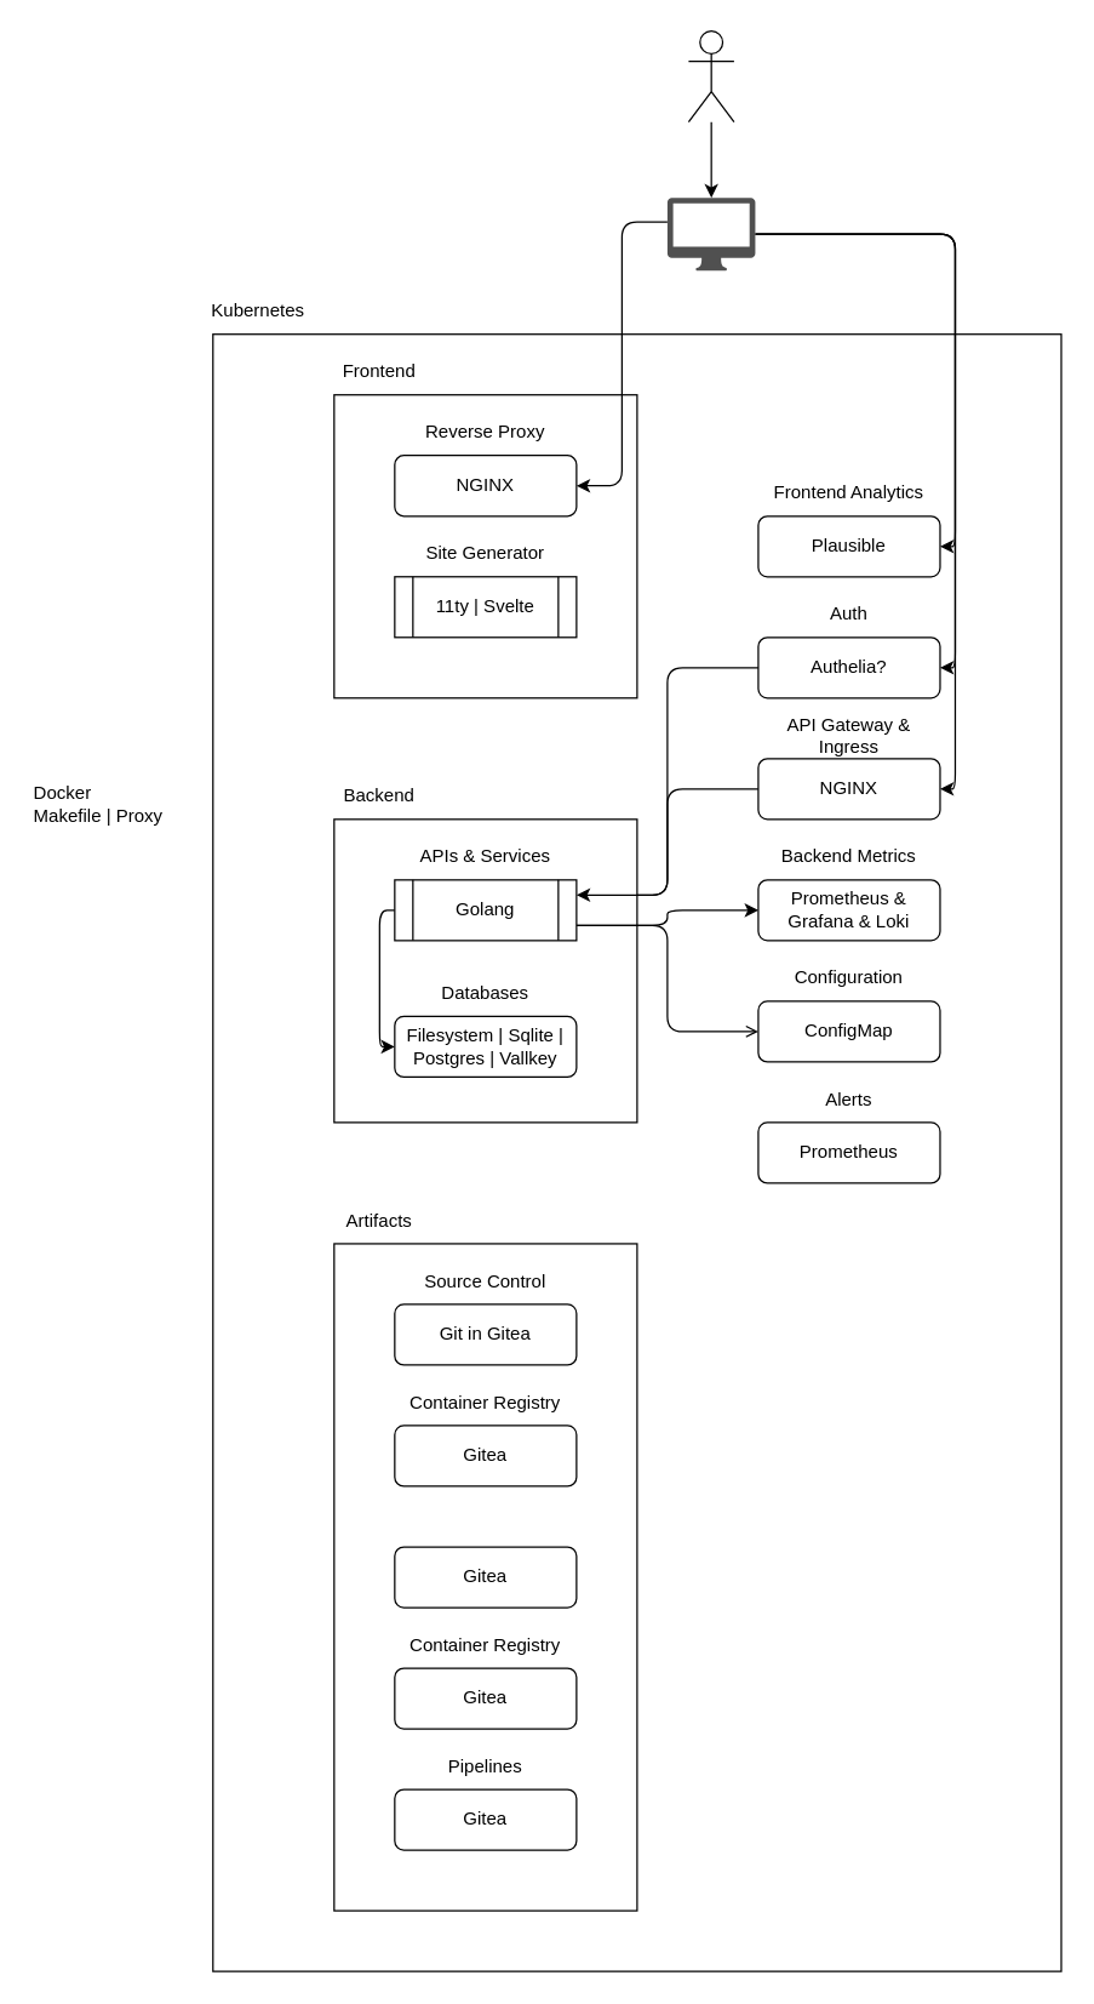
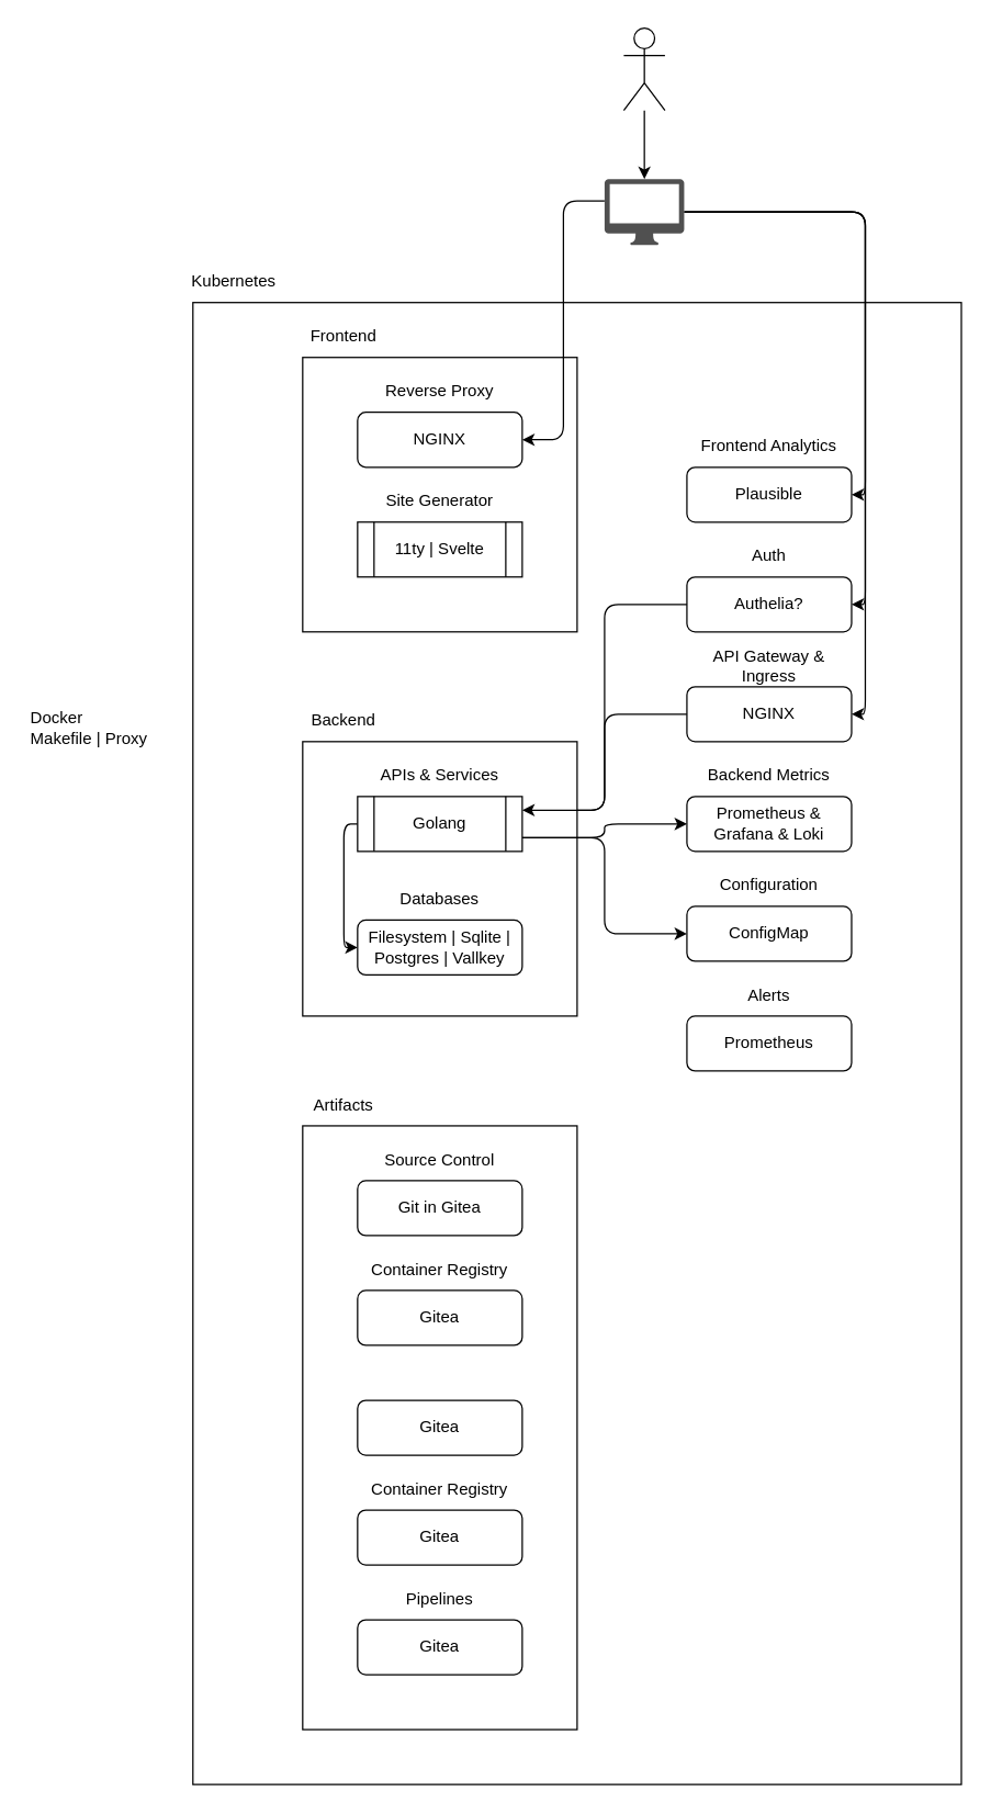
  <mxCell id="0" />
  <mxCell id="1" parent="0" />
  <mxCell id="2" value="Kubernetes" style="text;html=1;strokeColor=none;fillColor=none;align=center;verticalAlign=middle;whiteSpace=wrap;rounded=0;" parent="1" vertex="1"><mxGeometry x="140" y="190" width="60" height="30" as="geometry" /></mxCell>
  <mxCell id="3" style="edgeStyle=orthogonalEdgeStyle;html=1;entryX=1;entryY=0.5;entryDx=0;entryDy=0;" parent="1" source="49" target="13" edge="1"><mxGeometry relative="1" as="geometry"><mxPoint x="470" y="130" as="sourcePoint" /></mxGeometry></mxCell>
  <mxCell id="4" style="edgeStyle=orthogonalEdgeStyle;html=1;entryX=1;entryY=0.5;entryDx=0;entryDy=0;" parent="1" source="49" target="18" edge="1"><mxGeometry relative="1" as="geometry"><mxPoint x="700" y="470" as="targetPoint" /><mxPoint x="470" y="130" as="sourcePoint" /></mxGeometry></mxCell>
  <mxCell id="5" style="edgeStyle=orthogonalEdgeStyle;html=1;entryX=1;entryY=0.5;entryDx=0;entryDy=0;" parent="1" source="49" target="21" edge="1"><mxGeometry relative="1" as="geometry"><mxPoint x="470" y="130" as="sourcePoint" /></mxGeometry></mxCell>
  <mxCell id="6" value="" style="rounded=0;whiteSpace=wrap;html=1;fillColor=none;" parent="1" vertex="1"><mxGeometry x="140" y="220" width="560" height="1080" as="geometry" /></mxCell>
  <mxCell id="7" value="" style="rounded=0;whiteSpace=wrap;html=1;fillColor=default;" parent="1" vertex="1"><mxGeometry x="220" y="260" width="200" height="200" as="geometry" /></mxCell>
  <mxCell id="8" value="Frontend" style="text;html=1;strokeColor=none;fillColor=none;align=center;verticalAlign=middle;whiteSpace=wrap;rounded=0;" parent="1" vertex="1"><mxGeometry x="220" y="230" width="60" height="30" as="geometry" /></mxCell>
  <mxCell id="9" value="NGINX" style="rounded=1;whiteSpace=wrap;html=1;" parent="1" vertex="1"><mxGeometry x="260" y="300" width="120" height="40" as="geometry" /></mxCell>
  <mxCell id="10" value="11ty | Svelte" style="shape=process;whiteSpace=wrap;html=1;backgroundOutline=1;fillColor=default;" parent="1" vertex="1"><mxGeometry x="260" y="380" width="120" height="40" as="geometry" /></mxCell>
  <mxCell id="11" style="edgeStyle=orthogonalEdgeStyle;html=1;exitX=0;exitY=0.333;exitDx=0;exitDy=0;exitPerimeter=0;entryX=1;entryY=0.5;entryDx=0;entryDy=0;" parent="1" source="49" target="9" edge="1"><mxGeometry relative="1" as="geometry"><mxPoint x="440" y="130" as="sourcePoint" /></mxGeometry></mxCell>
  <mxCell id="12" value="Prometheus &amp;amp; Grafana &amp;amp; Loki" style="rounded=1;whiteSpace=wrap;html=1;" parent="1" vertex="1"><mxGeometry x="500" y="580" width="120" height="40" as="geometry" /></mxCell>
  <mxCell id="13" value="Plausible" style="rounded=1;whiteSpace=wrap;html=1;" parent="1" vertex="1"><mxGeometry x="500" y="340" width="120" height="40" as="geometry" /></mxCell>
  <mxCell id="14" value="Reverse Proxy" style="text;html=1;strokeColor=none;fillColor=none;align=center;verticalAlign=middle;whiteSpace=wrap;rounded=0;" parent="1" vertex="1"><mxGeometry x="260" y="270" width="120" height="30" as="geometry" /></mxCell>
  <mxCell id="15" value="Site Generator" style="text;html=1;strokeColor=none;fillColor=none;align=center;verticalAlign=middle;whiteSpace=wrap;rounded=0;" parent="1" vertex="1"><mxGeometry x="260" y="350" width="120" height="30" as="geometry" /></mxCell>
  <mxCell id="16" value="Frontend Analytics" style="text;html=1;strokeColor=none;fillColor=none;align=center;verticalAlign=middle;whiteSpace=wrap;rounded=0;" parent="1" vertex="1"><mxGeometry x="500" y="310" width="120" height="30" as="geometry" /></mxCell>
  <mxCell id="17" value="Backend Metrics" style="text;html=1;strokeColor=none;fillColor=none;align=center;verticalAlign=middle;whiteSpace=wrap;rounded=0;" parent="1" vertex="1"><mxGeometry x="500" y="550" width="120" height="30" as="geometry" /></mxCell>
  <mxCell id="18" value="Authelia?" style="rounded=1;whiteSpace=wrap;html=1;" parent="1" vertex="1"><mxGeometry x="500" y="420" width="120" height="40" as="geometry" /></mxCell>
  <mxCell id="19" value="Auth" style="text;html=1;strokeColor=none;fillColor=none;align=center;verticalAlign=middle;whiteSpace=wrap;rounded=0;" parent="1" vertex="1"><mxGeometry x="500" y="390" width="120" height="30" as="geometry" /></mxCell>
  <mxCell id="20" style="edgeStyle=orthogonalEdgeStyle;html=1;exitX=0;exitY=0.5;exitDx=0;exitDy=0;entryX=1;entryY=0.25;entryDx=0;entryDy=0;" parent="1" source="21" target="28" edge="1"><mxGeometry relative="1" as="geometry" /></mxCell>
  <mxCell id="21" value="NGINX" style="rounded=1;whiteSpace=wrap;html=1;" parent="1" vertex="1"><mxGeometry x="500" y="500" width="120" height="40" as="geometry" /></mxCell>
  <mxCell id="22" value="API Gateway &amp;amp; Ingress" style="text;html=1;strokeColor=none;fillColor=none;align=center;verticalAlign=middle;whiteSpace=wrap;rounded=0;" parent="1" vertex="1"><mxGeometry x="500" y="470" width="120" height="30" as="geometry" /></mxCell>
  <mxCell id="23" value="" style="rounded=0;whiteSpace=wrap;html=1;fillColor=default;" parent="1" vertex="1"><mxGeometry x="220" y="540" width="200" height="200" as="geometry" /></mxCell>
  <mxCell id="24" value="Backend" style="text;html=1;strokeColor=none;fillColor=none;align=center;verticalAlign=middle;whiteSpace=wrap;rounded=0;" parent="1" vertex="1"><mxGeometry x="220" y="510" width="60" height="30" as="geometry" /></mxCell>
  <mxCell id="25" style="edgeStyle=orthogonalEdgeStyle;html=1;exitX=1;exitY=0.75;exitDx=0;exitDy=0;entryX=0;entryY=0.5;entryDx=0;entryDy=0;" parent="1" source="28" target="12" edge="1"><mxGeometry relative="1" as="geometry" /></mxCell>
  <mxCell id="26" style="edgeStyle=orthogonalEdgeStyle;html=1;exitX=0;exitY=0.5;exitDx=0;exitDy=0;entryX=0;entryY=0.5;entryDx=0;entryDy=0;" parent="1" source="28" target="31" edge="1"><mxGeometry relative="1" as="geometry" /></mxCell>
- <mxCell id="27" style="edgeStyle=orthogonalEdgeStyle;html=1;exitX=1;exitY=0.75;exitDx=0;exitDy=0;entryX=0;entryY=0.5;entryDx=0;entryDy=0;endArrow=open;" parent="1" source="28" target="43" edge="1"><mxGeometry relative="1" as="geometry" /></mxCell>
+ <mxCell id="27" style="edgeStyle=orthogonalEdgeStyle;html=1;exitX=1;exitY=0.75;exitDx=0;exitDy=0;entryX=0;entryY=0.5;entryDx=0;entryDy=0;" parent="1" source="28" target="43" edge="1"><mxGeometry relative="1" as="geometry" /></mxCell>
  <mxCell id="28" value="Golang" style="shape=process;whiteSpace=wrap;html=1;backgroundOutline=1;fillColor=default;" parent="1" vertex="1"><mxGeometry x="260" y="580" width="120" height="40" as="geometry" /></mxCell>
  <mxCell id="29" value="APIs &amp;amp; Services" style="text;html=1;strokeColor=none;fillColor=none;align=center;verticalAlign=middle;whiteSpace=wrap;rounded=0;" parent="1" vertex="1"><mxGeometry x="260" y="550" width="120" height="30" as="geometry" /></mxCell>
  <mxCell id="30" style="edgeStyle=orthogonalEdgeStyle;html=1;exitX=0;exitY=0.5;exitDx=0;exitDy=0;entryX=1;entryY=0.25;entryDx=0;entryDy=0;" parent="1" source="18" target="28" edge="1"><mxGeometry relative="1" as="geometry" /></mxCell>
  <mxCell id="31" value="Filesystem | Sqlite | Postgres | Vallkey" style="rounded=1;whiteSpace=wrap;html=1;" parent="1" vertex="1"><mxGeometry x="260" y="670" width="120" height="40" as="geometry" /></mxCell>
  <mxCell id="32" value="Databases" style="text;html=1;strokeColor=none;fillColor=none;align=center;verticalAlign=middle;whiteSpace=wrap;rounded=0;" parent="1" vertex="1"><mxGeometry x="260" y="640" width="120" height="30" as="geometry" /></mxCell>
  <mxCell id="33" value="Docker&lt;br&gt;Makefile | Proxy" style="text;html=1;strokeColor=none;fillColor=none;align=left;verticalAlign=middle;whiteSpace=wrap;rounded=0;" parent="1" vertex="1"><mxGeometry x="20" y="515" width="100" height="30" as="geometry" /></mxCell>
  <mxCell id="34" value="" style="rounded=0;whiteSpace=wrap;html=1;fillColor=default;" parent="1" vertex="1"><mxGeometry x="220" y="820" width="200" height="440" as="geometry" /></mxCell>
  <mxCell id="35" value="Artifacts" style="text;html=1;strokeColor=none;fillColor=none;align=center;verticalAlign=middle;whiteSpace=wrap;rounded=0;" parent="1" vertex="1"><mxGeometry x="220" y="790" width="60" height="30" as="geometry" /></mxCell>
  <mxCell id="36" value="Git in Gitea" style="rounded=1;whiteSpace=wrap;html=1;" parent="1" vertex="1"><mxGeometry x="260" y="860" width="120" height="40" as="geometry" /></mxCell>
  <mxCell id="37" value="Source Control" style="text;html=1;strokeColor=none;fillColor=none;align=center;verticalAlign=middle;whiteSpace=wrap;rounded=0;" parent="1" vertex="1"><mxGeometry x="260" y="830" width="120" height="30" as="geometry" /></mxCell>
  <mxCell id="38" value="Gitea" style="rounded=1;whiteSpace=wrap;html=1;" parent="1" vertex="1"><mxGeometry x="260" y="940" width="120" height="40" as="geometry" /></mxCell>
  <mxCell id="39" value="Container Registry" style="text;html=1;strokeColor=none;fillColor=none;align=center;verticalAlign=middle;whiteSpace=wrap;rounded=0;" parent="1" vertex="1"><mxGeometry x="260" y="910" width="120" height="30" as="geometry" /></mxCell>
  <mxCell id="40" value="Gitea" style="rounded=1;whiteSpace=wrap;html=1;" parent="1" vertex="1"><mxGeometry x="260" y="1020" width="120" height="40" as="geometry" /></mxCell>
  <mxCell id="41" value="Gitea" style="rounded=1;whiteSpace=wrap;html=1;" parent="1" vertex="1"><mxGeometry x="260" y="1100" width="120" height="40" as="geometry" /></mxCell>
  <mxCell id="42" value="Container Registry" style="text;html=1;strokeColor=none;fillColor=none;align=center;verticalAlign=middle;whiteSpace=wrap;rounded=0;" parent="1" vertex="1"><mxGeometry x="260" y="1070" width="120" height="30" as="geometry" /></mxCell>
  <mxCell id="43" value="ConfigMap" style="rounded=1;whiteSpace=wrap;html=1;" parent="1" vertex="1"><mxGeometry x="500" y="660" width="120" height="40" as="geometry" /></mxCell>
  <mxCell id="44" value="Configuration" style="text;html=1;strokeColor=none;fillColor=none;align=center;verticalAlign=middle;whiteSpace=wrap;rounded=0;" parent="1" vertex="1"><mxGeometry x="500" y="630" width="120" height="30" as="geometry" /></mxCell>
  <mxCell id="45" value="Gitea" style="rounded=1;whiteSpace=wrap;html=1;" parent="1" vertex="1"><mxGeometry x="260" y="1180" width="120" height="40" as="geometry" /></mxCell>
  <mxCell id="46" value="Pipelines" style="text;html=1;strokeColor=none;fillColor=none;align=center;verticalAlign=middle;whiteSpace=wrap;rounded=0;" parent="1" vertex="1"><mxGeometry x="260" y="1150" width="120" height="30" as="geometry" /></mxCell>
  <mxCell id="47" value="Prometheus" style="rounded=1;whiteSpace=wrap;html=1;" parent="1" vertex="1"><mxGeometry x="500" y="740" width="120" height="40" as="geometry" /></mxCell>
  <mxCell id="48" value="Alerts" style="text;html=1;strokeColor=none;fillColor=none;align=center;verticalAlign=middle;whiteSpace=wrap;rounded=0;" parent="1" vertex="1"><mxGeometry x="500" y="710" width="120" height="30" as="geometry" /></mxCell>
  <mxCell id="49" value="" style="sketch=0;pointerEvents=1;shadow=0;dashed=0;html=1;strokeColor=none;fillColor=#505050;labelPosition=center;verticalLabelPosition=bottom;verticalAlign=top;outlineConnect=0;align=center;shape=mxgraph.office.devices.mac_client;" parent="1" vertex="1"><mxGeometry x="440" y="130" width="58" height="48" as="geometry" /></mxCell>
  <mxCell id="50" style="edgeStyle=orthogonalEdgeStyle;html=1;" parent="1" source="51" target="49" edge="1"><mxGeometry relative="1" as="geometry" /></mxCell>
  <mxCell id="51" value="" style="shape=umlActor;verticalLabelPosition=bottom;verticalAlign=top;html=1;outlineConnect=0;" parent="1" vertex="1"><mxGeometry x="454" y="20" width="30" height="60" as="geometry" /></mxCell>
